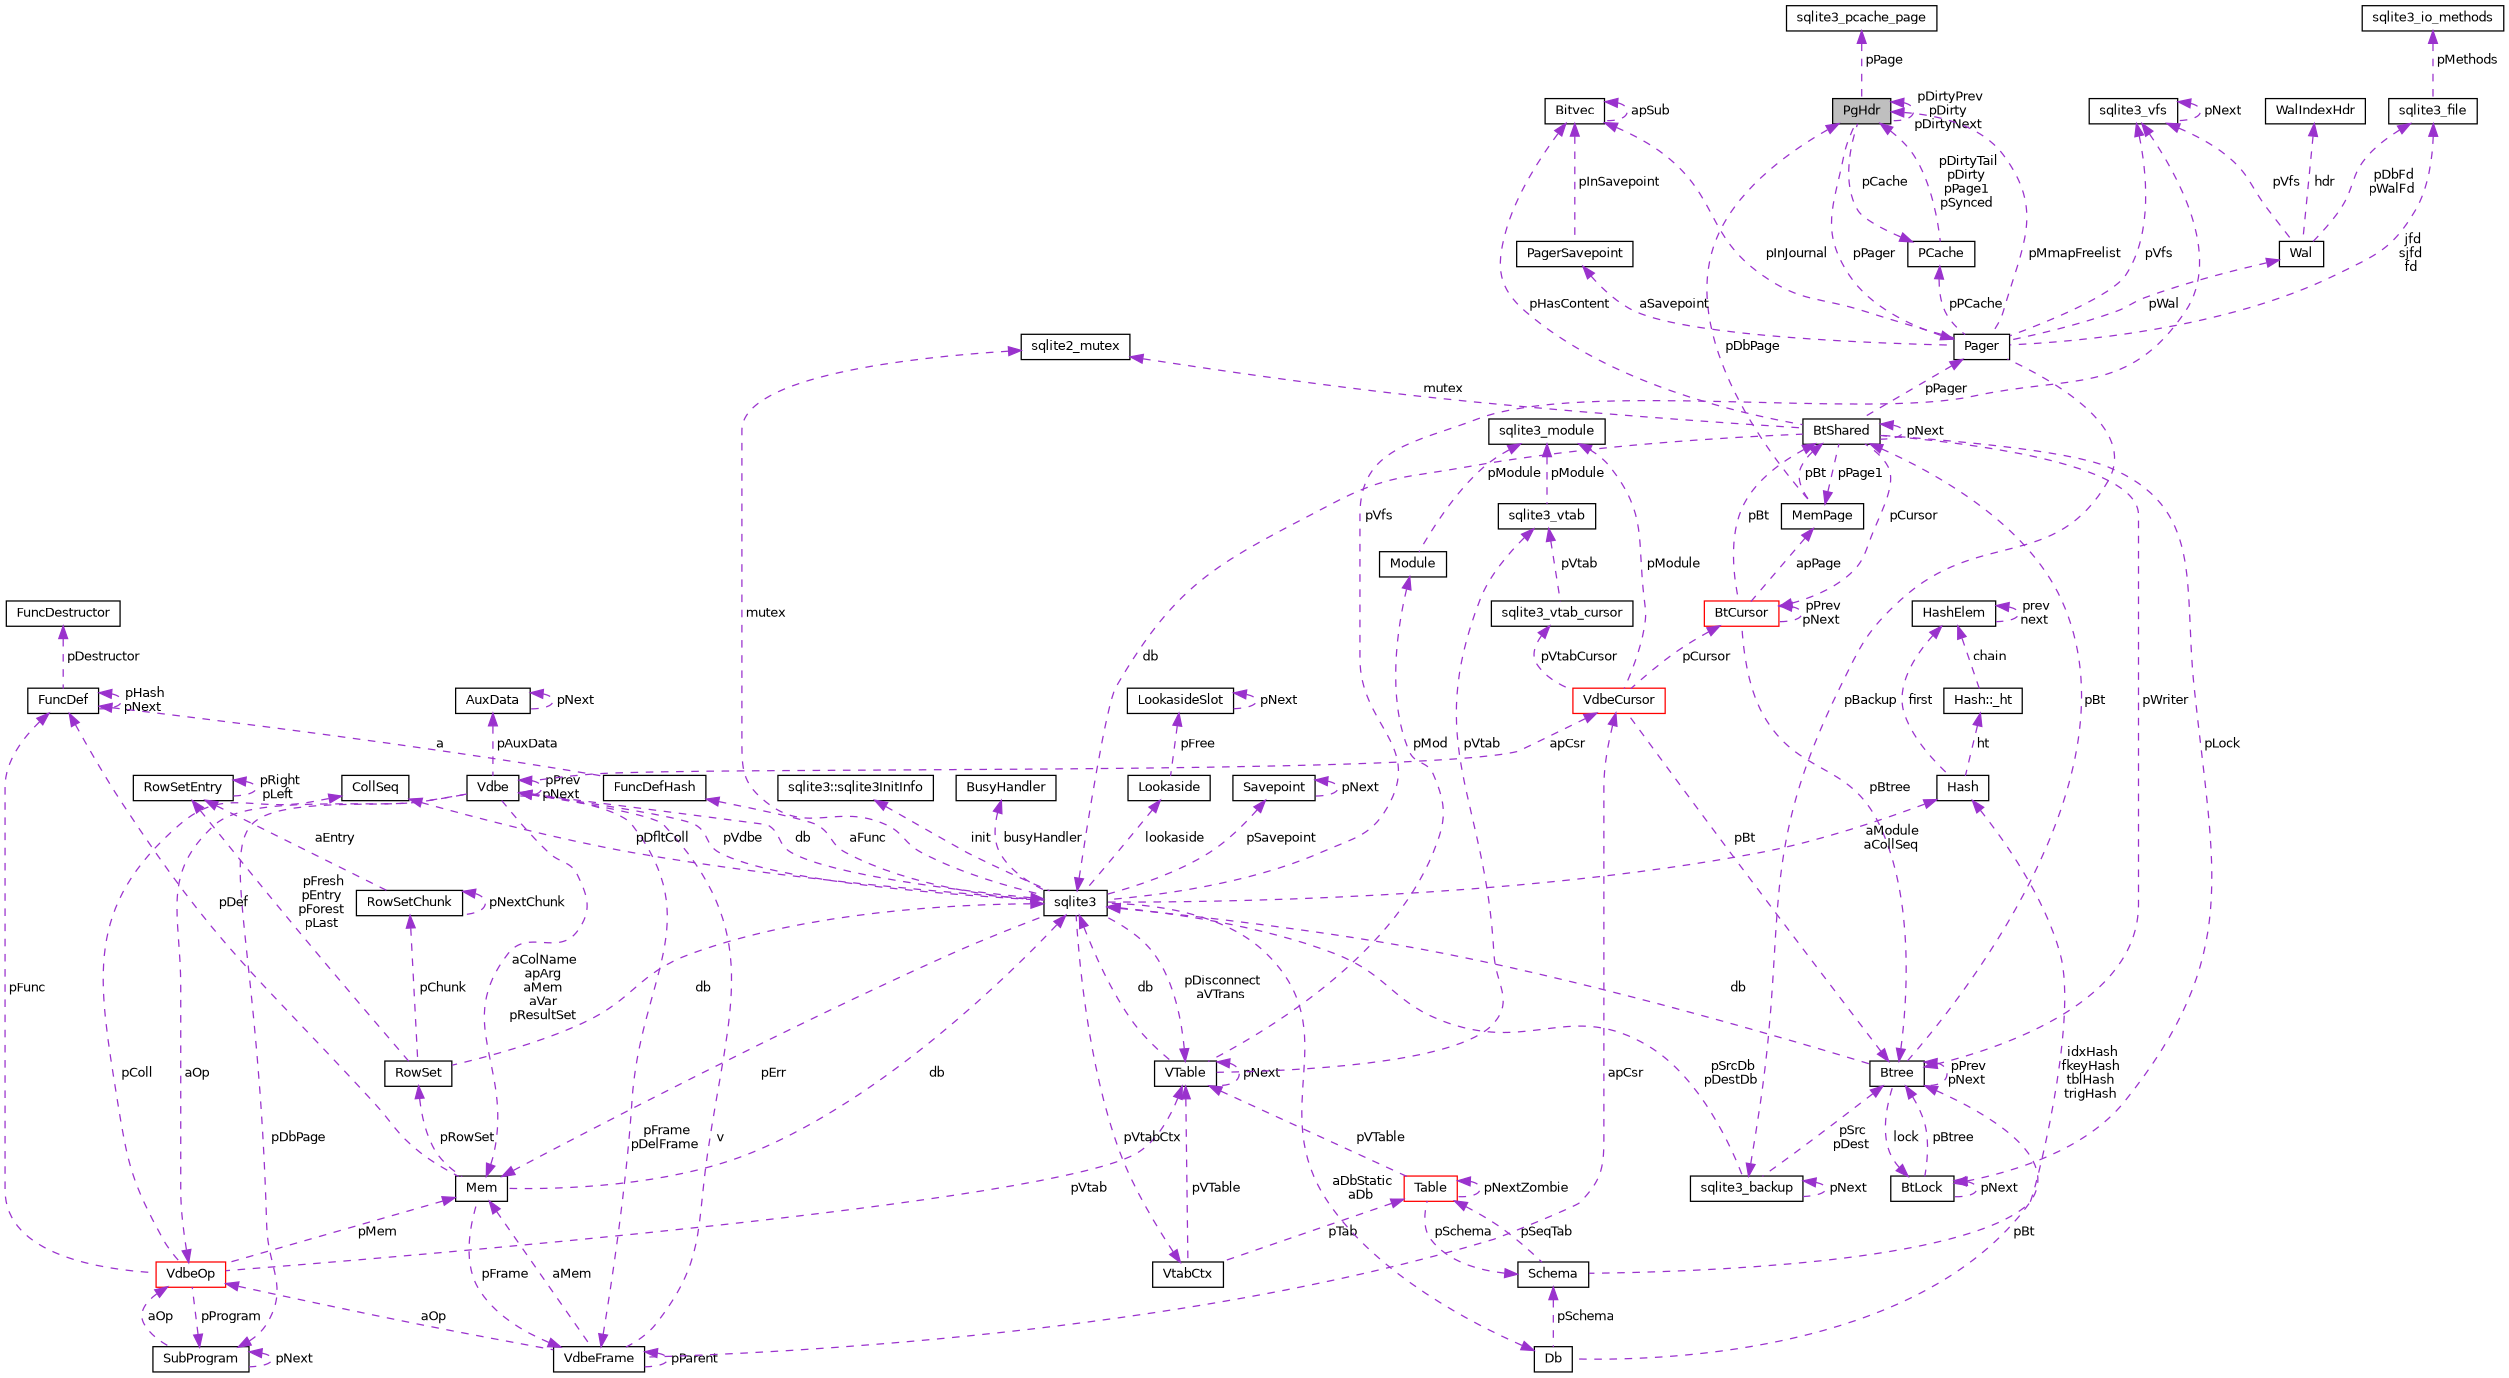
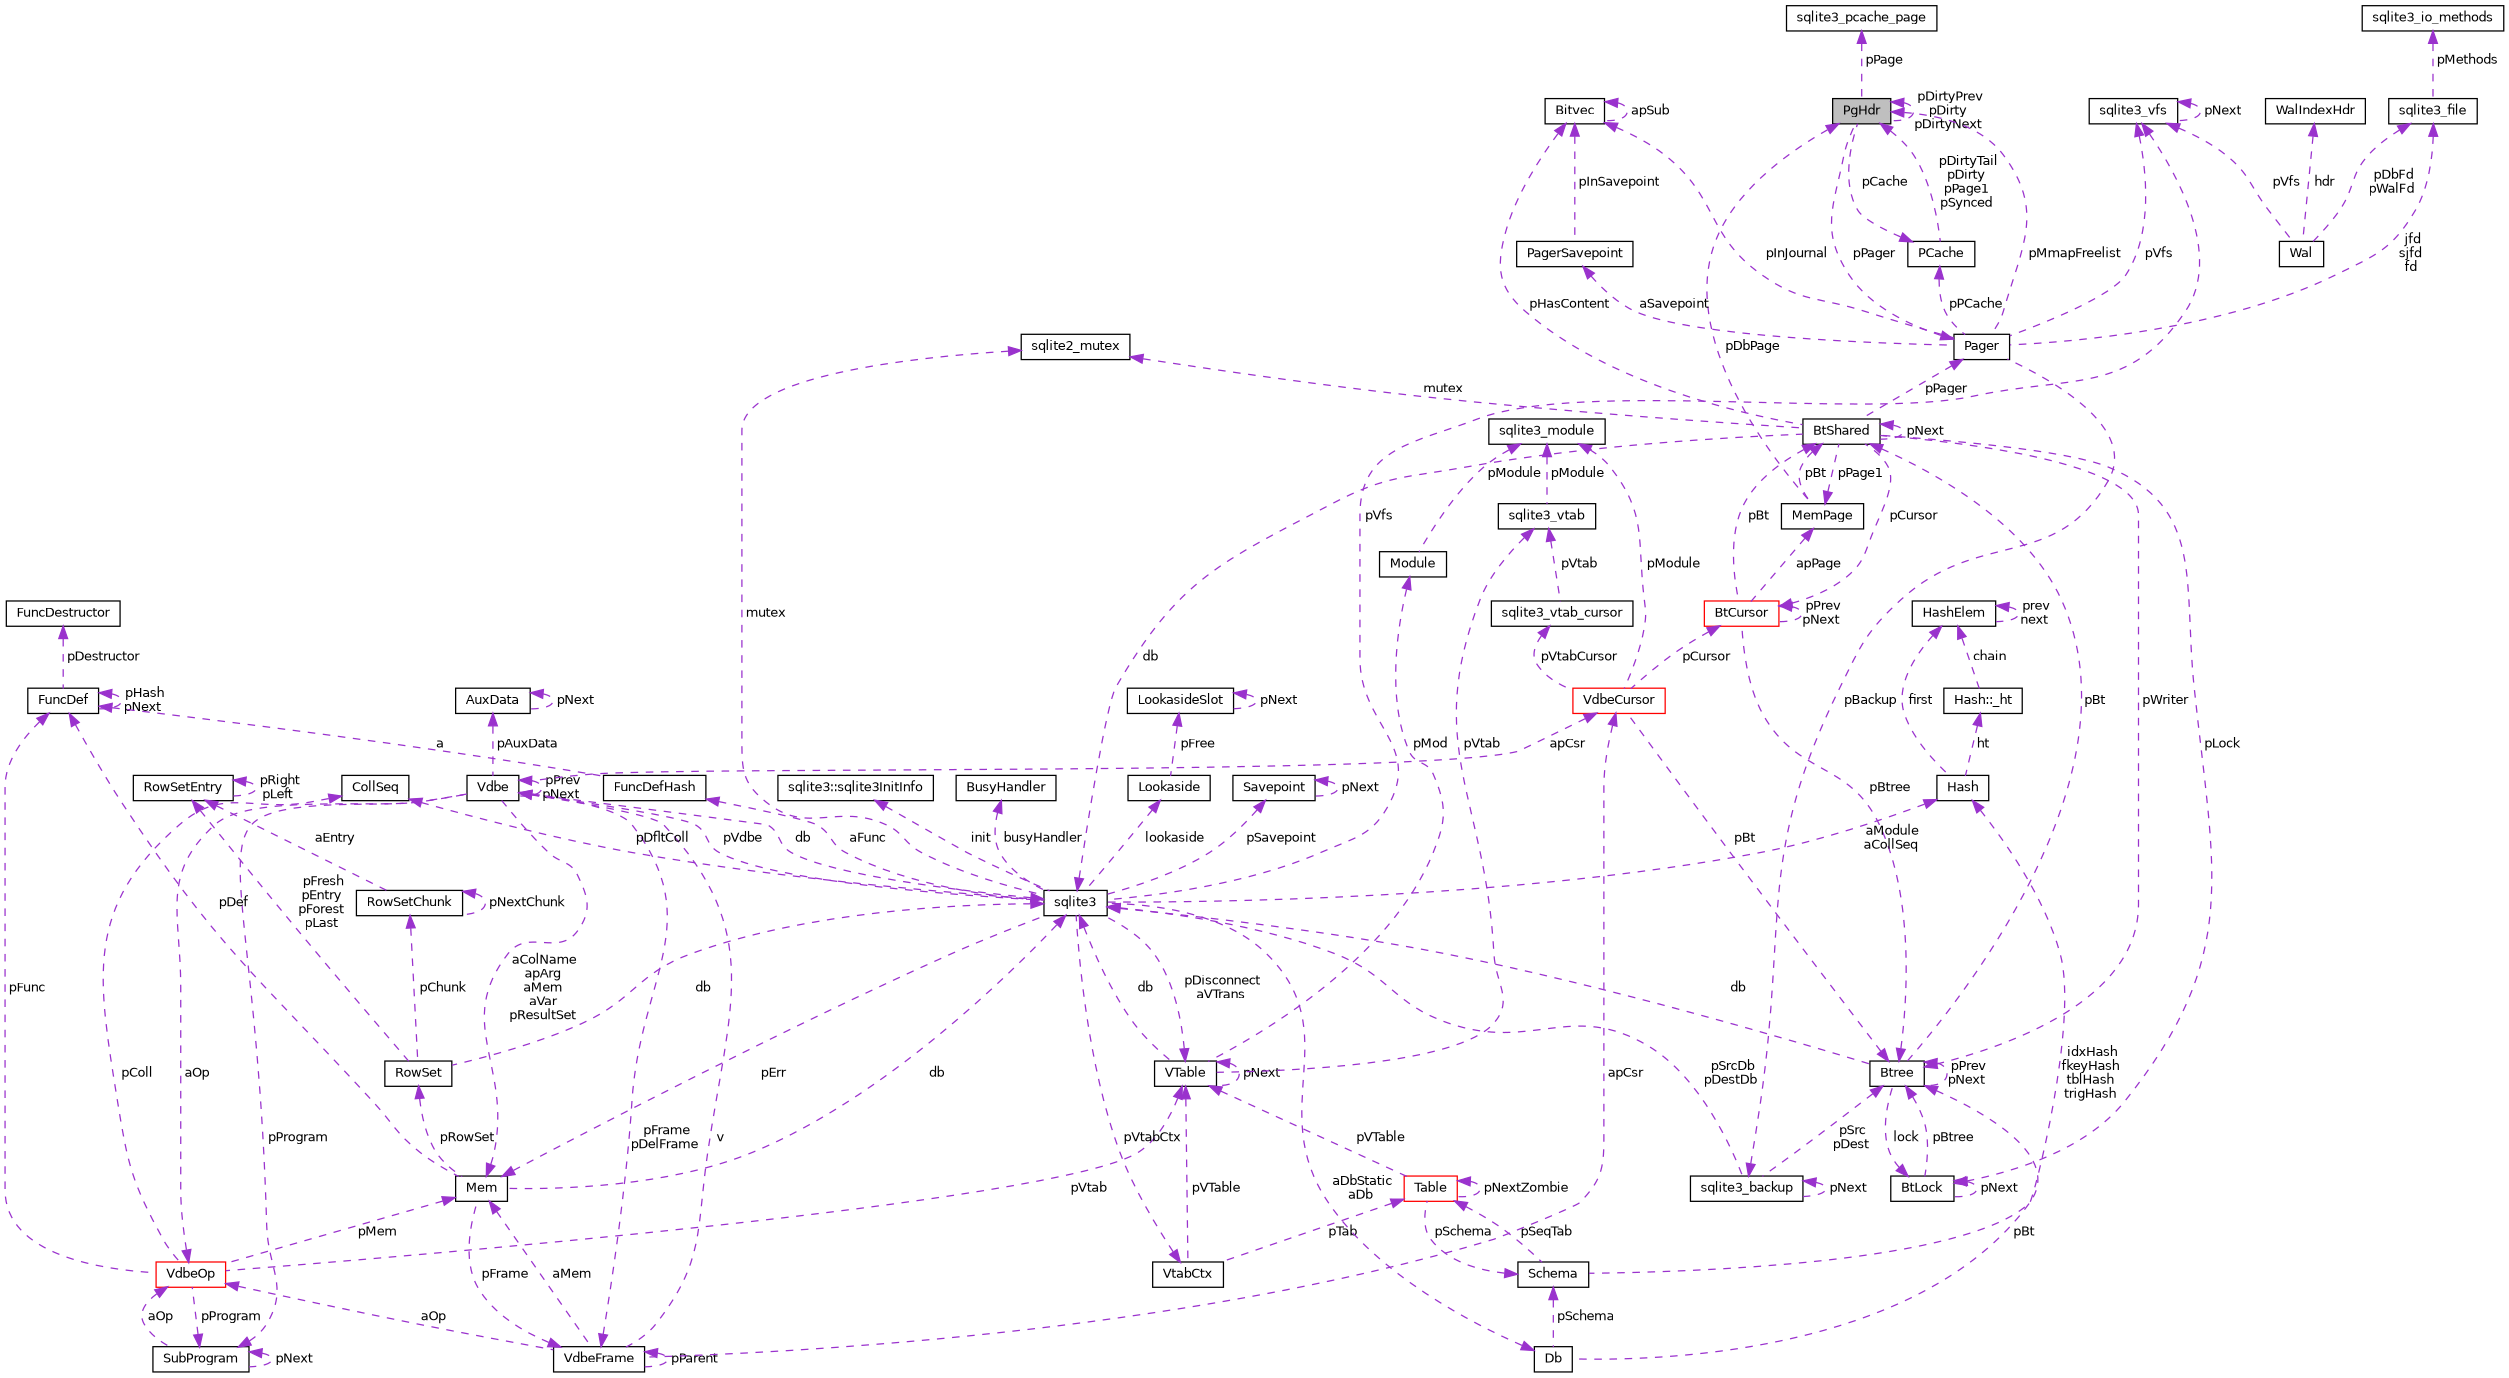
  digraph {
    rankdir=TB
    node [color=black fillcolor=white fontname=Helvetica fontsize=10 shape=record style=filled]
    edge [color=darkorchid3 dir=back fontname=Helvetica fontsize=10 labelfontname=Helvetica labelfontsize=10 style=dashed]
    n1 [fillcolor=grey75 fontcolor=black height=0.2 label=PgHdr width=0.4]
    n2 [height=0.2 label=PCache width=0.4]
    n3 [height=0.2 label=Pager width=0.4]
    n4 [height=0.2 label=MemPage width=0.4]
    n5 [height=0.2 label=BtShared width=0.4]
    n6 [color=red height=0.2 label=BtCursor width=0.4]
    n7 [height=0.2 label=sqlite3_pcache_page width=0.4]
    n8 [height=0.2 label=Btree width=0.4]
    n9 [height=0.2 label=sqlite3_backup width=0.4]
    n10 [height=0.2 label=sqlite3 width=0.4]
    n11 [height=0.2 label=Mem width=0.4]
    n12 [height=0.2 label=Vdbe width=0.4]
    n13 [height=0.2 label=VTable width=0.4]
    n14 [height=0.2 label=RowSet width=0.4]
    n15 [height=0.2 label=VdbeFrame width=0.4]
    n16 [color=red height=0.2 label=VdbeOp width=0.4]
    n17 [height=0.2 label=VtabCtx width=0.4]
    n18 [color=red height=0.2 label=Table width=0.4]
    n19 [color=red height=0.2 label=VdbeCursor width=0.4]
    n20 [height=0.2 label=BtLock width=0.4]
    n21 [height=0.2 label=Db width=0.4]
    n22 [height=0.2 label=SubProgram width=0.4]
    n23 [height=0.2 label=AuxData width=0.4]
    n24 [height=0.2 label=CollSeq width=0.4]
    n25 [height=0.2 label=Schema width=0.4]
    n26 [height=0.2 label=Module width=0.4]
    n27 [height=0.2 label=sqlite3_module width=0.4]
    n28 [height=0.2 label=sqlite3_vtab width=0.4]
    n29 [height=0.2 label=sqlite3_vtab_cursor width=0.4]
    n30 [height=0.2 label=FuncDef width=0.4]
    n31 [height=0.2 label=FuncDefHash width=0.4]
    n32 [height=0.2 label=FuncDestructor width=0.4]
    n33 [height=0.2 label=Bitvec width=0.4]
    n34 [height=0.2 label=PagerSavepoint width=0.4]
    n35 [height=0.2 label=sqlite2_mutex width=0.4]
    n36 [height=0.2 label=RowSetChunk width=0.4]
    n37 [height=0.2 label=RowSetEntry width=0.4]
    n38 [height=0.2 label=Savepoint width=0.4]
    n39 [height=0.2 label=Lookaside width=0.4]
    n40 [height=0.2 label=LookasideSlot width=0.4]
    n41 [height=0.2 label=sqlite3_vfs width=0.4]
    n42 [height=0.2 label=Wal width=0.4]
    n43 [height=0.2 label="sqlite3::sqlite3InitInfo" width=0.4]
    n44 [height=0.2 label=BusyHandler width=0.4]
    n45 [height=0.2 label=Hash width=0.4]
    n46 [height=0.2 label="Hash::_ht" width=0.4]
    n47 [height=0.2 label=HashElem width=0.4]
    n48 [height=0.2 label=sqlite3_file width=0.4]
    n49 [height=0.2 label=sqlite3_io_methods width=0.4]
    n50 [height=0.2 label=WalIndexHdr width=0.4]
    n1 -> n1 [label=" pDirtyPrev\npDirty\npDirtyNext"]
    n1 -> n2 [label=" pDirtyTail\npDirty\npPage1\npSynced"]
    n1 -> n3 [label=" pMmapFreelist"]
    n1 -> n4 [label=" pDbPage"]
    n2 -> n1 [label=" pCache"]
    n2 -> n3 [label=" pPCache"]
    n3 -> n1 [label=" pPager"]
    n3 -> n5 [label=" pPager"]
    n4 -> n5 [label=" pPage1"]
    n4 -> n6 [label=" apPage"]
    n5 -> n4 [label=" pBt"]
    n5 -> n5 [label=" pNext"]
    n5 -> n6 [label=" pBt"]
    n5 -> n8 [label=" pBt"]
    n6 -> n5 [label=" pCursor"]
    n6 -> n6 [label=" pPrev\npNext"]
    n6 -> n19 [label=" pCursor"]
    n7 -> n1 [label=" pPage"]
    n8 -> n5 [label=" pWriter"]
    n8 -> n6 [label=" pBtree"]
    n8 -> n8 [label=" pPrev\npNext"]
    n8 -> n9 [label=" pSrc\npDest"]
    n8 -> n19 [label=" pBt"]
    n8 -> n20 [label=" pBtree"]
    n8 -> n21 [label=" pBt"]
    n9 -> n3 [label=" pBackup"]
    n9 -> n9 [label=" pNext"]
    n10 -> n5 [label=" db"]
    n10 -> n8 [label=" db"]
    n10 -> n9 [label=" pSrcDb\npDestDb"]
    n10 -> n11 [label=" db"]
    n10 -> n12 [label=" db"]
    n10 -> n13 [label=" db"]
    n10 -> n14 [label=" db"]
    n11 -> n10 [label=" pErr"]
    n11 -> n12 [label=" aColName\napArg\naMem\naVar\npResultSet"]
    n11 -> n15 [label=" aMem"]
    n11 -> n16 [label=" pMem"]
    n12 -> n10 [label=" pVdbe"]
    n12 -> n12 [label=" pPrev\npNext"]
    n12 -> n15 [label=" v"]
    n13 -> n10 [label=" pDisconnect\naVTrans"]
    n13 -> n13 [label=" pNext"]
    n13 -> n16 [label=" pVtab"]
    n13 -> n17 [label=" pVTable"]
    n13 -> n18 [label=" pVTable"]
    n14 -> n11 [label=" pRowSet"]
    n15 -> n11 [label=" pFrame"]
    n15 -> n12 [label=" pFrame\npDelFrame"]
    n15 -> n15 [label=" pParent"]
    n16 -> n12 [label=" aOp"]
    n16 -> n15 [label=" aOp"]
    n16 -> n22 [label=" aOp"]
    n17 -> n10 [label=" pVtabCtx"]
    n18 -> n17 [label=" pTab"]
    n18 -> n18 [label=" pNextZombie"]
    n18 -> n25 [label=" pSeqTab"]
    n19 -> n12 [label=" apCsr"]
    n19 -> n15 [label=" apCsr"]
    n20 -> n5 [label=" pLock"]
    n20 -> n8 [label=" lock"]
    n20 -> n20 [label=" pNext"]
    n21 -> n10 [label=" aDbStatic\naDb"]
-   n22 -> n12 [label=" pDbPage"]
+   n22 -> n12 [label=" pProgram"]
    n22 -> n16 [label=" pProgram"]
    n22 -> n22 [label=" pNext"]
    n23 -> n12 [label=" pAuxData"]
    n23 -> n23 [label=" pNext"]
    n24 -> n10 [label=" pDfltColl"]
    n24 -> n16 [label=" pColl"]
    n25 -> n18 [label=" pSchema"]
    n25 -> n21 [label=" pSchema"]
    n26 -> n13 [label=" pMod"]
    n27 -> n19 [label=" pModule"]
    n27 -> n26 [label=" pModule"]
    n27 -> n28 [label=" pModule"]
    n28 -> n13 [label=" pVtab"]
    n28 -> n29 [label=" pVtab"]
    n29 -> n19 [label=" pVtabCursor"]
    n30 -> n11 [label=" pDef"]
    n30 -> n16 [label=" pFunc"]
    n30 -> n30 [label=" pHash\npNext"]
    n30 -> n31 [label=" a"]
    n31 -> n10 [label=" aFunc"]
    n32 -> n30 [label=" pDestructor"]
    n33 -> n3 [label=" pInJournal"]
    n33 -> n5 [label=" pHasContent"]
    n33 -> n33 [label=" apSub"]
    n33 -> n34 [label=" pInSavepoint"]
    n34 -> n3 [label=" aSavepoint"]
    n35 -> n5 [label=" mutex"]
    n35 -> n10 [label=" mutex"]
    n36 -> n14 [label=" pChunk"]
    n36 -> n36 [label=" pNextChunk"]
    n37 -> n14 [label=" pFresh\npEntry\npForest\npLast"]
    n37 -> n36 [label=" aEntry"]
    n37 -> n37 [label=" pRight\npLeft"]
    n38 -> n10 [label=" pSavepoint"]
    n38 -> n38 [label=" pNext"]
    n39 -> n10 [label=" lookaside"]
    n40 -> n39 [label=" pFree"]
    n40 -> n40 [label=" pNext"]
    n41 -> n3 [label=" pVfs"]
    n41 -> n10 [label=" pVfs"]
    n41 -> n41 [label=" pNext"]
    n41 -> n42 [label=" pVfs"]
-   n42 -> n3 [label=" pWal"]
    n43 -> n10 [label=" init"]
    n44 -> n10 [label=" busyHandler"]
    n45 -> n10 [label=" aModule\naCollSeq"]
    n45 -> n25 [label=" idxHash\nfkeyHash\ntblHash\ntrigHash"]
    n46 -> n45 [label=" ht"]
    n47 -> n45 [label=" first"]
    n47 -> n46 [label=" chain"]
    n47 -> n47 [label=" prev\nnext"]
    n48 -> n3 [label=" jfd\nsjfd\nfd"]
    n48 -> n42 [label=" pDbFd\npWalFd"]
    n49 -> n48 [label=" pMethods"]
    n50 -> n42 [label=" hdr"]
  }
